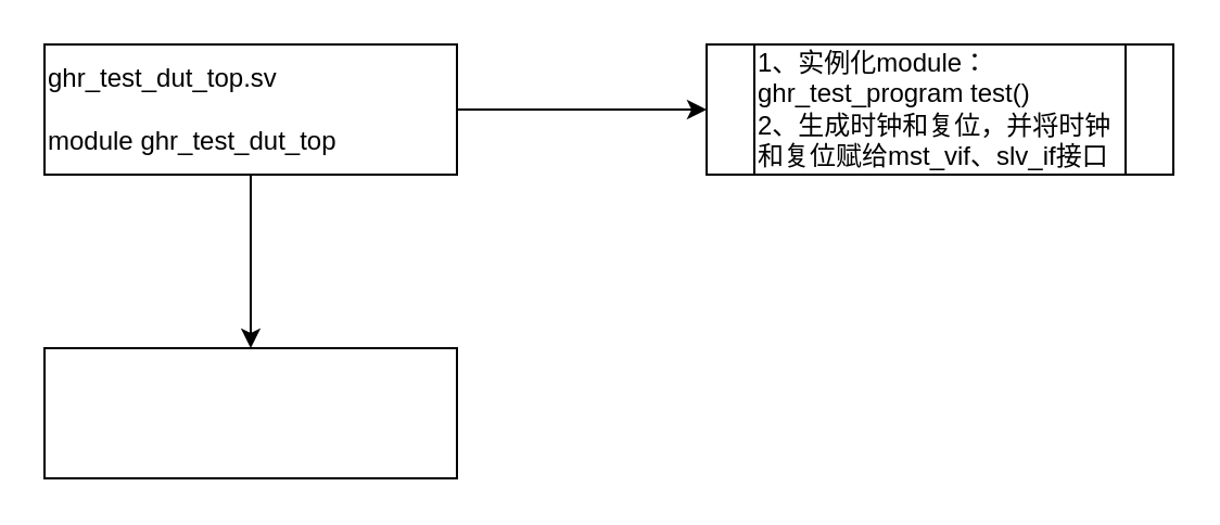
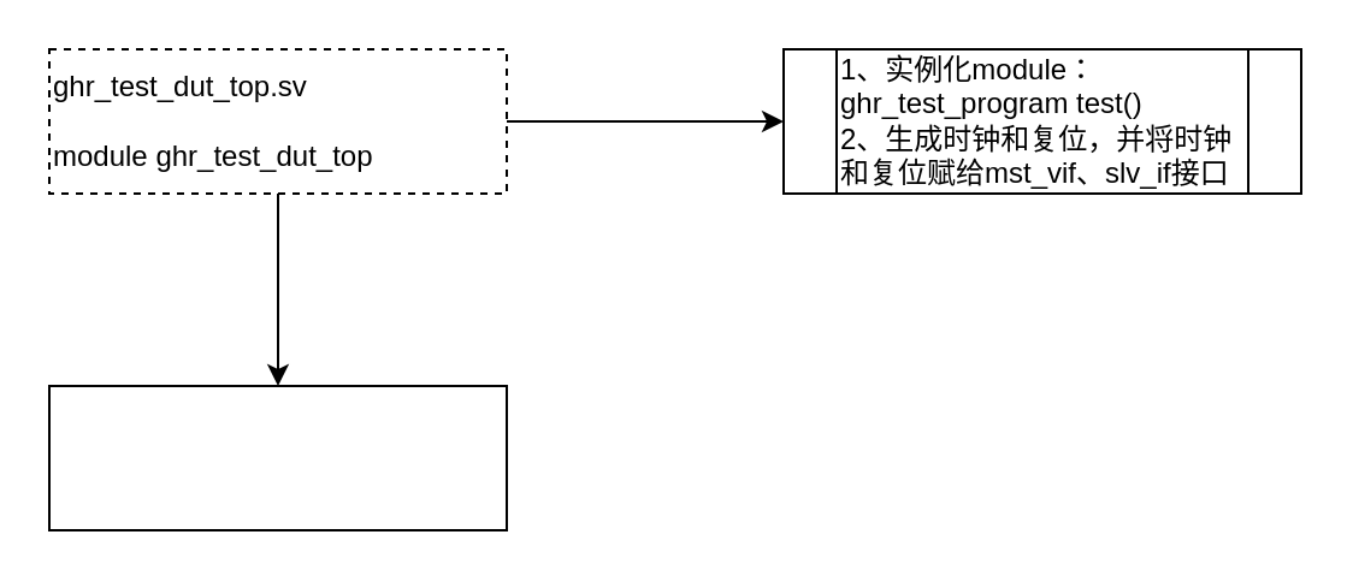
  <mxCell id="0" />
  <mxCell id="1" parent="0" />
  <mxCell id="2" value="" style="edgeStyle=orthogonalEdgeStyle;rounded=0;orthogonalLoop=1;jettySize=auto;html=1;" edge="1" parent="1" source="4" target="5"><mxGeometry relative="1" as="geometry" /></mxCell>
  <mxCell id="3" value="" style="edgeStyle=orthogonalEdgeStyle;rounded=0;orthogonalLoop=1;jettySize=auto;html=1;" edge="1" parent="1" source="4" target="6"><mxGeometry relative="1" as="geometry" /></mxCell>
- <mxCell id="4" value="ghr_test_dut_top.sv&lt;br&gt;&lt;br&gt;module&amp;nbsp;ghr_test_dut_top&lt;br&gt;" style="rounded=0;whiteSpace=wrap;html=1;align=left;" vertex="1" parent="1"><mxGeometry x="20" y="20" width="190" height="60" as="geometry" /></mxCell>
+ <mxCell id="4" value="ghr_test_dut_top.sv&lt;br&gt;&lt;br&gt;module&amp;nbsp;ghr_test_dut_top&lt;br&gt;" style="rounded=0;whiteSpace=wrap;html=1;align=left;dashed=1;" vertex="1" parent="1"><mxGeometry x="20" y="20" width="190" height="60" as="geometry" /></mxCell>
  <mxCell id="5" value="" style="rounded=0;whiteSpace=wrap;html=1;" vertex="1" parent="1"><mxGeometry x="20" y="160" width="190" height="60" as="geometry" /></mxCell>
  <mxCell id="6" value="1、实例化module：&lt;br&gt;ghr_test_program test()&lt;br&gt;2、生成时钟和复位，并将时钟和复位赋给mst_vif、slv_if接口" style="shape=process;whiteSpace=wrap;html=1;backgroundOutline=1;rounded=0;align=left;" vertex="1" parent="1"><mxGeometry x="325" y="20" width="215" height="60" as="geometry" /></mxCell>
